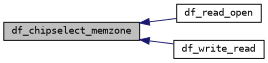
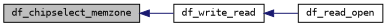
  digraph {
    fontname="DejaVu Sans Mono"
    rankdir=LR
    node [color=black fillcolor=white fontname="DejaVu Sans Mono" fontsize=10 shape=record style=filled]
    edge [color=midnightblue dir=back fontname="DejaVu Sans Mono" fontsize=10 labelfontname="FreeSans.ttf" labelfontsize=10 style=solid]
    n1 [fillcolor=grey75 fontcolor=black height=0.2 label=df_chipselect_memzone width=0.4]
    n2 [height=0.2 label=df_read_open width=0.4]
    n3 [height=0.2 label=df_write_read width=0.4]
-   n1 -> n2
+   n3 -> n2
    n1 -> n3
  }
